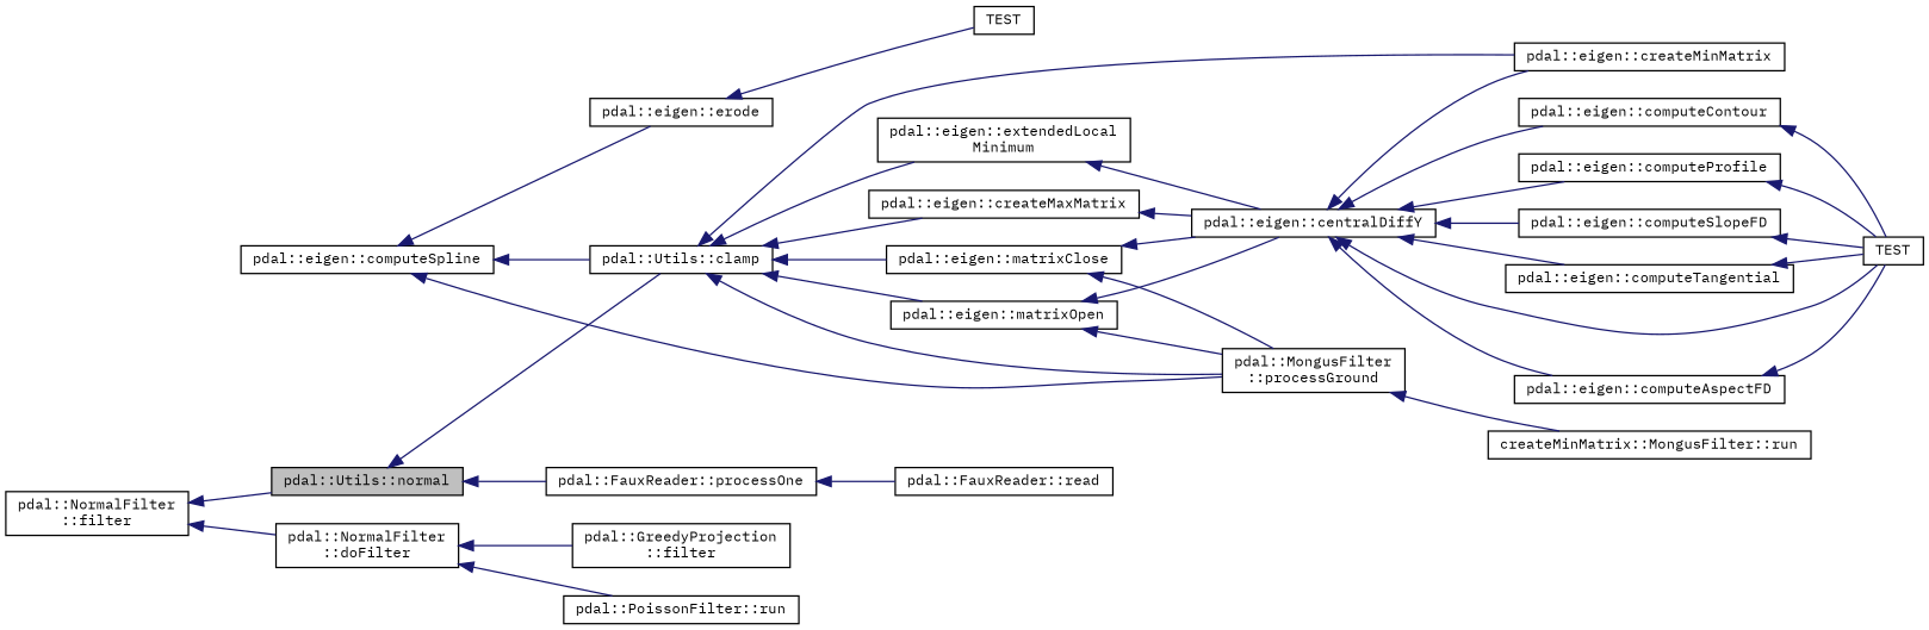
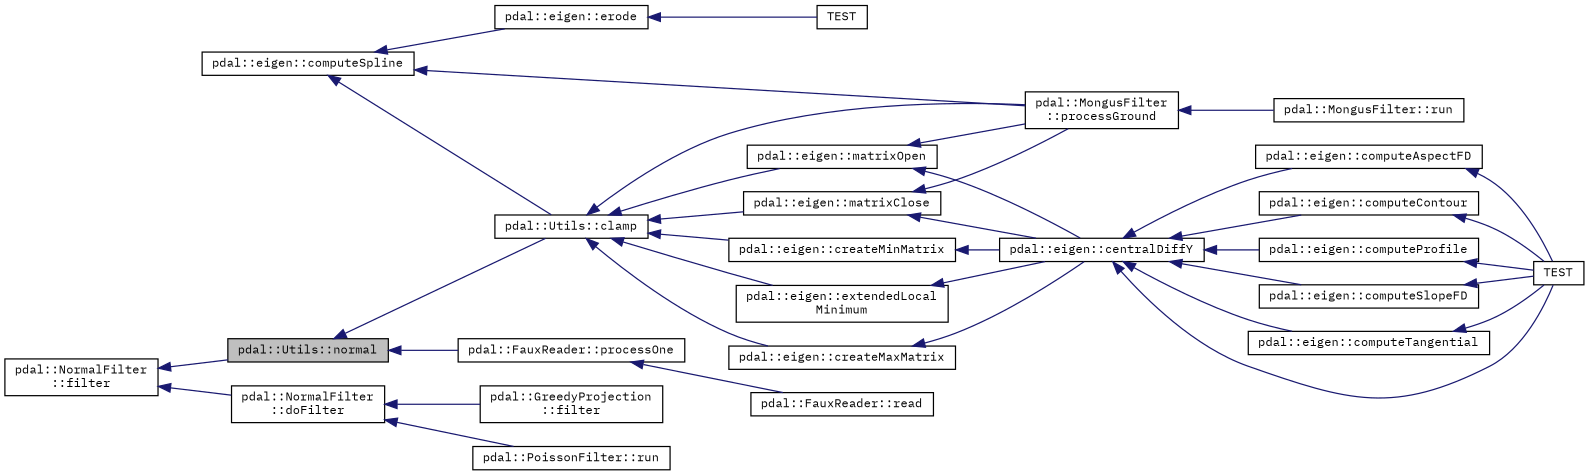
  digraph {
    fontname="IBM Plex Mono"
    rankdir=LR
    node [color=black fillcolor=white fontname="IBM Plex Mono" fontsize=10 shape=record style=filled]
    edge [color=midnightblue dir=back fontname="IBM Plex Mono" fontsize=10 labelfontname=Helvetica labelfontsize=10 style=solid]
    n1 [fillcolor=grey75 fontcolor=black height=0.2 label="pdal::Utils::normal" width=0.4]
    n2 [height=0.2 label="pdal::Utils::clamp" width=0.4]
    n3 [height=0.2 label="pdal::FauxReader::processOne" width=0.4]
    n4 [height=0.2 label="pdal::MongusFilter\l::processGround" width=0.4]
    n5 [height=0.2 label="pdal::eigen::createMaxMatrix" width=0.4]
    n6 [height=0.2 label="pdal::eigen::createMinMatrix" width=0.4]
    n7 [height=0.2 label="pdal::eigen::extendedLocal\lMinimum" width=0.4]
    n8 [height=0.2 label="pdal::eigen::matrixClose" width=0.4]
    n9 [height=0.2 label="pdal::eigen::matrixOpen" width=0.4]
    n10 [height=0.2 label="pdal::NormalFilter\l::filter" width=0.4]
    n11 [height=0.2 label="pdal::NormalFilter\l::doFilter" width=0.4]
    n12 [height=0.2 label="pdal::FauxReader::read" width=0.4]
    n13 [height=0.2 label="pdal::eigen::computeSpline" width=0.4]
    n14 [height=0.2 label="pdal::eigen::erode" width=0.4]
-   n15 [height=0.2 label="createMinMatrix::MongusFilter::run" width=0.4]
+   n15 [height=0.2 label="pdal::MongusFilter::run" width=0.4]
    n16 [height=0.2 label="pdal::eigen::centralDiffY" width=0.4]
    n17 [height=0.2 label=TEST width=0.4]
    n18 [height=0.2 label="pdal::eigen::computeAspectFD" width=0.4]
    n19 [height=0.2 label=TEST width=0.4]
    n20 [height=0.2 label="pdal::eigen::computeContour" width=0.4]
    n21 [height=0.2 label="pdal::eigen::computeProfile" width=0.4]
    n22 [height=0.2 label="pdal::eigen::computeSlopeFD" width=0.4]
    n23 [height=0.2 label="pdal::eigen::computeTangential" width=0.4]
    n24 [height=0.2 label="pdal::GreedyProjection\l::filter" width=0.4]
    n25 [height=0.2 label="pdal::PoissonFilter::run" width=0.4]
    n1 -> n2
    n1 -> n3
    n2 -> n4
    n2 -> n5
    n2 -> n6
    n2 -> n7
    n2 -> n8
    n2 -> n9
    n3 -> n12
    n4 -> n15
    n5 -> n16
-   n16 -> n6
+   n6 -> n16
    n7 -> n16
    n8 -> n4
    n8 -> n16
    n9 -> n4
    n9 -> n16
    n10 -> n1
    n10 -> n11
    n11 -> n24
    n11 -> n25
    n13 -> n2
    n13 -> n4
    n13 -> n14
    n14 -> n17
    n16 -> n18
    n16 -> n19
    n16 -> n20
    n16 -> n21
    n16 -> n22
    n16 -> n23
    n18 -> n19
    n20 -> n19
    n21 -> n19
    n22 -> n19
    n23 -> n19
  }
